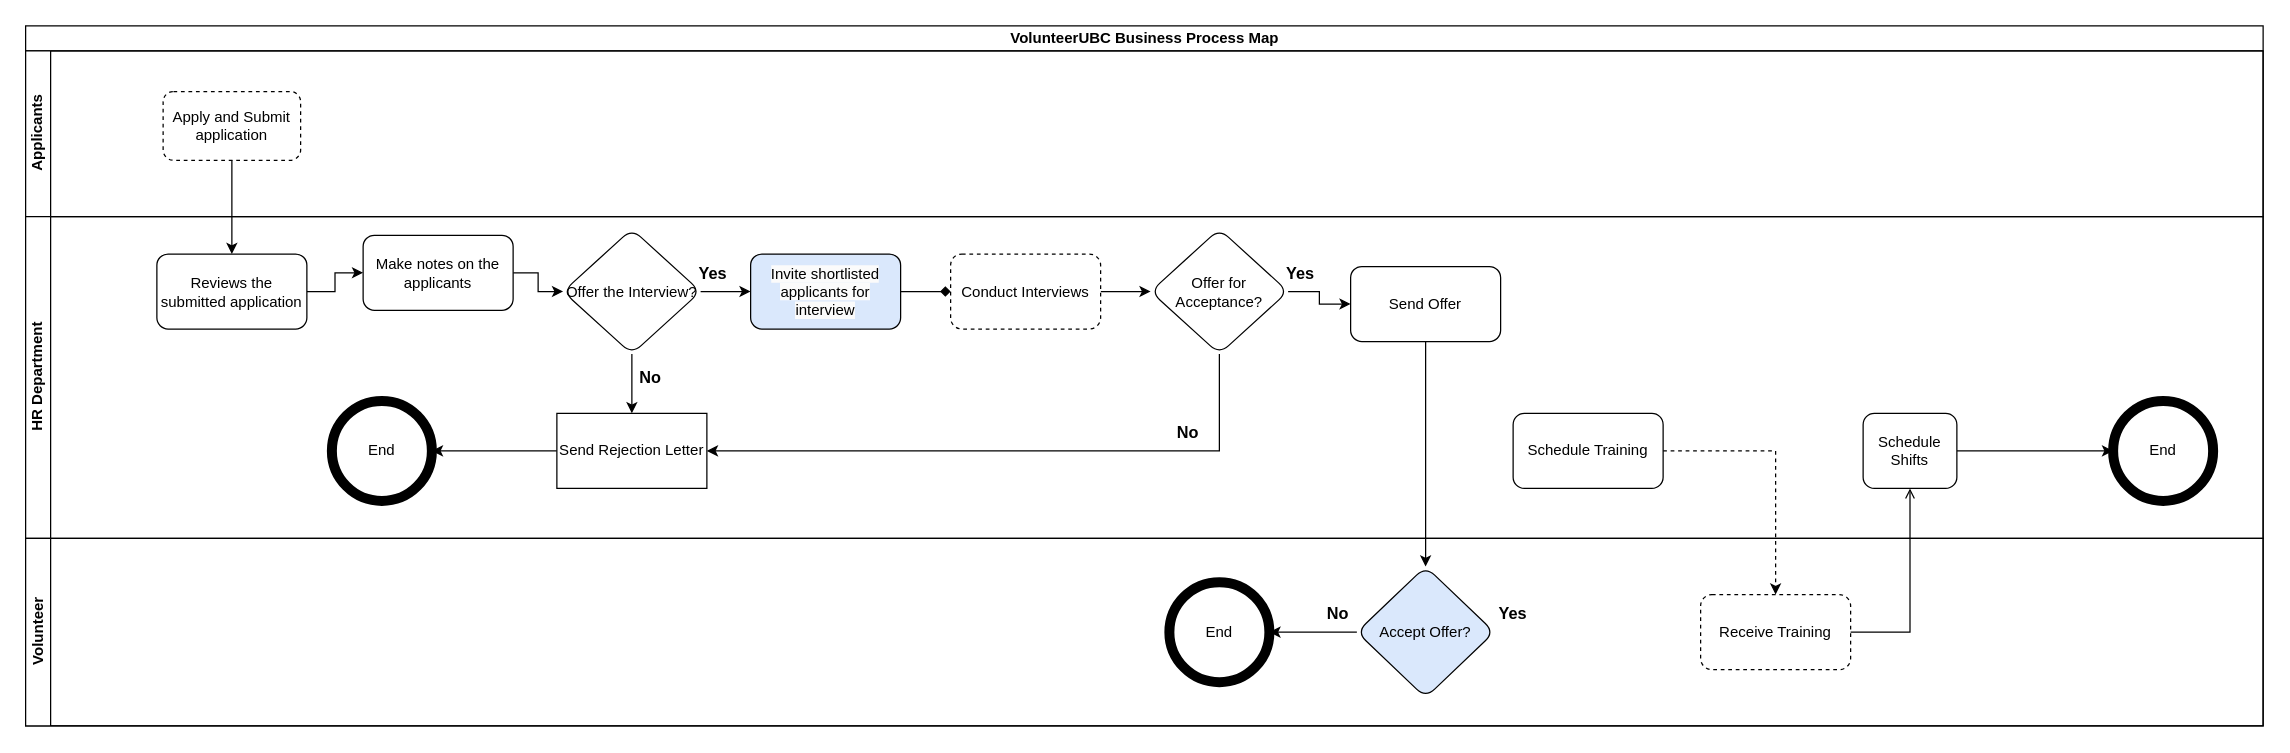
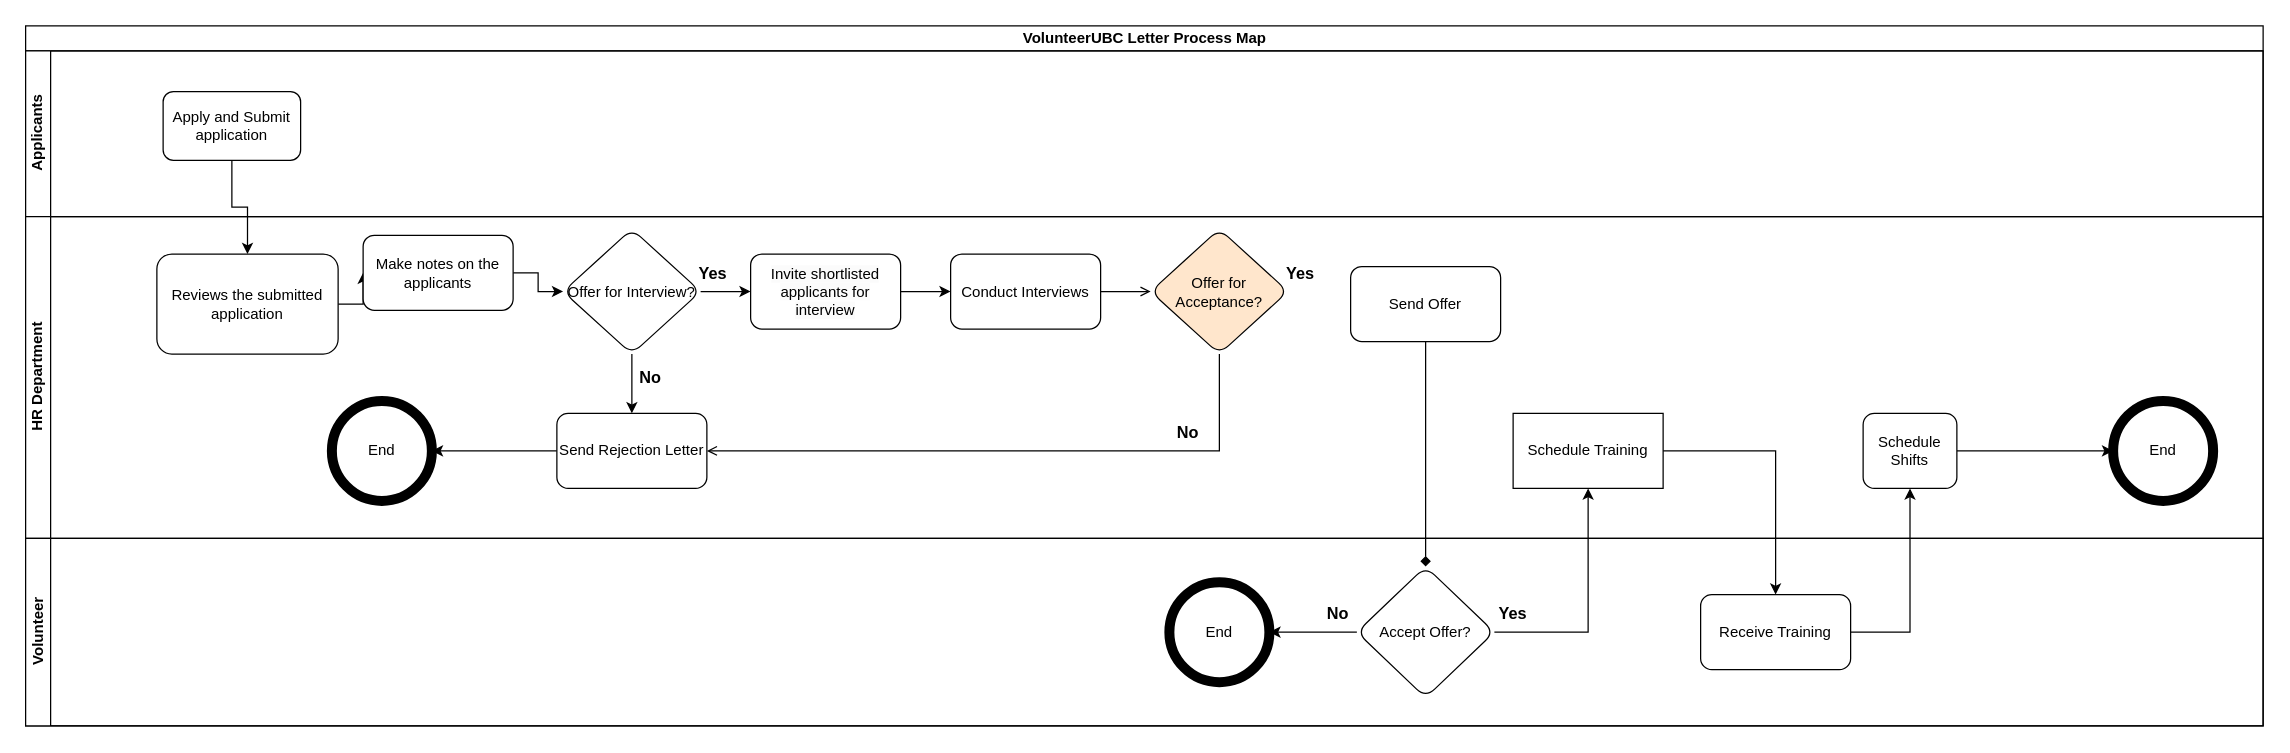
  <mxCell id="0" />
  <mxCell id="1" parent="0" />
- <mxCell id="2" value="VolunteerUBC Business Process Map" style="swimlane;childLayout=stackLayout;resizeParent=1;resizeParentMax=0;horizontal=1;startSize=20;horizontalStack=0;html=1;" vertex="1" parent="1"><mxGeometry x="20" y="20" width="1790" height="560" as="geometry" /></mxCell>
+ <mxCell id="2" value="VolunteerUBC Letter Process Map" style="swimlane;childLayout=stackLayout;resizeParent=1;resizeParentMax=0;horizontal=1;startSize=20;horizontalStack=0;html=1;" vertex="1" parent="1"><mxGeometry x="20" y="20" width="1790" height="560" as="geometry" /></mxCell>
  <mxCell id="3" value="Applicants" style="swimlane;startSize=20;horizontal=0;html=1;" vertex="1" parent="2"><mxGeometry y="20" width="1790" height="132.5" as="geometry" /></mxCell>
- <mxCell id="4" value="&lt;font style=&quot;font-size: 12px;&quot;&gt;Apply and Submit application&lt;/font&gt;" style="rounded=1;whiteSpace=wrap;html=1;dashed=1;" vertex="1" parent="3"><mxGeometry x="110" y="32.5" width="110" height="55" as="geometry" /></mxCell>
+ <mxCell id="4" value="&lt;font style=&quot;font-size: 12px;&quot;&gt;Apply and Submit application&lt;/font&gt;" style="rounded=1;whiteSpace=wrap;html=1;" vertex="1" parent="3"><mxGeometry x="110" y="32.5" width="110" height="55" as="geometry" /></mxCell>
  <mxCell id="5" value="HR Department" style="swimlane;startSize=20;horizontal=0;html=1;" vertex="1" parent="2"><mxGeometry y="152.5" width="1790" height="257.5" as="geometry" /></mxCell>
  <mxCell id="6" style="edgeStyle=orthogonalEdgeStyle;rounded=0;orthogonalLoop=1;jettySize=auto;html=1;exitX=1;exitY=0.5;exitDx=0;exitDy=0;entryX=0;entryY=0.5;entryDx=0;entryDy=0;" edge="1" parent="5" source="7" target="9"><mxGeometry relative="1" as="geometry" /></mxCell>
- <mxCell id="7" value="Reviews the submitted application" style="whiteSpace=wrap;html=1;rounded=1;" vertex="1" parent="5"><mxGeometry x="105" y="30" width="120" height="60" as="geometry" /></mxCell>
+ <mxCell id="7" value="Reviews the submitted application" style="whiteSpace=wrap;html=1;rounded=1;" vertex="1" parent="5"><mxGeometry x="105" y="30" width="145" height="80" as="geometry" /></mxCell>
  <mxCell id="8" style="edgeStyle=orthogonalEdgeStyle;rounded=0;orthogonalLoop=1;jettySize=auto;html=1;exitX=1;exitY=0.5;exitDx=0;exitDy=0;" edge="1" parent="5" source="9" target="11"><mxGeometry relative="1" as="geometry" /></mxCell>
  <mxCell id="9" value="Make notes on the applicants" style="rounded=1;whiteSpace=wrap;html=1;" vertex="1" parent="5"><mxGeometry x="270" y="15" width="120" height="60" as="geometry" /></mxCell>
  <mxCell id="10" value="" style="edgeStyle=orthogonalEdgeStyle;rounded=0;orthogonalLoop=1;jettySize=auto;html=1;" edge="1" parent="5" source="11" target="12"><mxGeometry relative="1" as="geometry" /></mxCell>
- <mxCell id="11" value="Offer the Interview?" style="rhombus;whiteSpace=wrap;html=1;rounded=1;" vertex="1" parent="5"><mxGeometry x="430" y="10" width="110" height="100" as="geometry" /></mxCell>
- <mxCell id="12" value="&lt;meta charset=&quot;utf-8&quot;&gt;&lt;span style=&quot;color: rgb(0, 0, 0); font-family: Helvetica; font-size: 12px; font-style: normal; font-variant-ligatures: normal; font-variant-caps: normal; font-weight: 400; letter-spacing: normal; orphans: 2; text-align: center; text-indent: 0px; text-transform: none; widows: 2; word-spacing: 0px; -webkit-text-stroke-width: 0px; background-color: rgb(251, 251, 251); text-decoration-thickness: initial; text-decoration-style: initial; text-decoration-color: initial; float: none; display: inline !important;&quot;&gt;Invite shortlisted applicants for interview&lt;/span&gt;" style="whiteSpace=wrap;html=1;rounded=1;fillColor=#dae8fc;" vertex="1" parent="5"><mxGeometry x="580" y="30" width="120" height="60" as="geometry" /></mxCell>
- <mxCell id="13" value="" style="edgeStyle=orthogonalEdgeStyle;rounded=0;orthogonalLoop=1;jettySize=auto;html=1;" edge="1" parent="5" source="14" target="23"><mxGeometry relative="1" as="geometry" /></mxCell>
- <mxCell id="14" value="Conduct Interviews" style="whiteSpace=wrap;html=1;rounded=1;dashed=1;" vertex="1" parent="5"><mxGeometry x="740" y="30" width="120" height="60" as="geometry" /></mxCell>
- <mxCell id="15" value="" style="edgeStyle=orthogonalEdgeStyle;rounded=0;orthogonalLoop=1;jettySize=auto;html=1;endArrow=diamond;" edge="1" parent="5" source="12" target="14"><mxGeometry relative="1" as="geometry" /></mxCell>
+ <mxCell id="11" value="Offer for Interview?" style="rhombus;whiteSpace=wrap;html=1;rounded=1;" vertex="1" parent="5"><mxGeometry x="430" y="10" width="110" height="100" as="geometry" /></mxCell>
+ <mxCell id="12" value="&lt;meta charset=&quot;utf-8&quot;&gt;&lt;span style=&quot;color: rgb(0, 0, 0); font-family: Helvetica; font-size: 12px; font-style: normal; font-variant-ligatures: normal; font-variant-caps: normal; font-weight: 400; letter-spacing: normal; orphans: 2; text-align: center; text-indent: 0px; text-transform: none; widows: 2; word-spacing: 0px; -webkit-text-stroke-width: 0px; background-color: rgb(251, 251, 251); text-decoration-thickness: initial; text-decoration-style: initial; text-decoration-color: initial; float: none; display: inline !important;&quot;&gt;Invite shortlisted applicants for interview&lt;/span&gt;" style="whiteSpace=wrap;html=1;rounded=1;" vertex="1" parent="5"><mxGeometry x="580" y="30" width="120" height="60" as="geometry" /></mxCell>
+ <mxCell id="13" value="" style="edgeStyle=orthogonalEdgeStyle;rounded=0;orthogonalLoop=1;jettySize=auto;html=1;endArrow=open;" edge="1" parent="5" source="14" target="23"><mxGeometry relative="1" as="geometry" /></mxCell>
+ <mxCell id="14" value="Conduct Interviews" style="whiteSpace=wrap;html=1;rounded=1;" vertex="1" parent="5"><mxGeometry x="740" y="30" width="120" height="60" as="geometry" /></mxCell>
+ <mxCell id="15" value="" style="edgeStyle=orthogonalEdgeStyle;rounded=0;orthogonalLoop=1;jettySize=auto;html=1;" edge="1" parent="5" source="12" target="14"><mxGeometry relative="1" as="geometry" /></mxCell>
  <mxCell id="16" value="" style="edgeStyle=orthogonalEdgeStyle;rounded=0;orthogonalLoop=1;jettySize=auto;html=1;" edge="1" parent="5" source="17" target="21"><mxGeometry relative="1" as="geometry" /></mxCell>
- <mxCell id="17" value="Send Rejection Letter" style="whiteSpace=wrap;html=1;rounded=0;" vertex="1" parent="5"><mxGeometry x="425" y="157.5" width="120" height="60" as="geometry" /></mxCell>
+ <mxCell id="17" value="Send Rejection Letter" style="whiteSpace=wrap;html=1;rounded=1;" vertex="1" parent="5"><mxGeometry x="425" y="157.5" width="120" height="60" as="geometry" /></mxCell>
  <mxCell id="18" value="" style="edgeStyle=orthogonalEdgeStyle;rounded=0;orthogonalLoop=1;jettySize=auto;html=1;" edge="1" parent="5" source="11" target="17"><mxGeometry relative="1" as="geometry" /></mxCell>
  <mxCell id="19" value="&lt;b&gt;&lt;font style=&quot;font-size: 13px;&quot;&gt;Yes&lt;/font&gt;&lt;/b&gt;" style="text;html=1;strokeColor=none;fillColor=none;align=center;verticalAlign=middle;whiteSpace=wrap;rounded=0;" vertex="1" parent="5"><mxGeometry x="520" y="30" width="60" height="30" as="geometry" /></mxCell>
  <mxCell id="20" value="&lt;b&gt;&lt;font style=&quot;font-size: 13px;&quot;&gt;No&lt;/font&gt;&lt;/b&gt;" style="text;html=1;strokeColor=none;fillColor=none;align=center;verticalAlign=middle;whiteSpace=wrap;rounded=0;" vertex="1" parent="5"><mxGeometry x="470" y="113.75" width="60" height="30" as="geometry" /></mxCell>
  <mxCell id="21" value="End" style="ellipse;whiteSpace=wrap;html=1;rounded=1;strokeWidth=8;" vertex="1" parent="5"><mxGeometry x="245" y="147.5" width="80" height="80" as="geometry" /></mxCell>
- <mxCell id="22" style="edgeStyle=orthogonalEdgeStyle;rounded=0;orthogonalLoop=1;jettySize=auto;html=1;exitX=0.5;exitY=1;exitDx=0;exitDy=0;entryX=1;entryY=0.5;entryDx=0;entryDy=0;" edge="1" parent="5" source="23" target="17"><mxGeometry relative="1" as="geometry" /></mxCell>
- <mxCell id="23" value="Offer for Acceptance?" style="rhombus;whiteSpace=wrap;html=1;rounded=1;" vertex="1" parent="5"><mxGeometry x="900" y="10" width="110" height="100" as="geometry" /></mxCell>
+ <mxCell id="22" style="edgeStyle=orthogonalEdgeStyle;rounded=0;orthogonalLoop=1;jettySize=auto;html=1;exitX=0.5;exitY=1;exitDx=0;exitDy=0;entryX=1;entryY=0.5;entryDx=0;entryDy=0;endArrow=open;" edge="1" parent="5" source="23" target="17"><mxGeometry relative="1" as="geometry" /></mxCell>
+ <mxCell id="23" value="Offer for Acceptance?" style="rhombus;whiteSpace=wrap;html=1;rounded=1;fillColor=#ffe6cc;" vertex="1" parent="5"><mxGeometry x="900" y="10" width="110" height="100" as="geometry" /></mxCell>
  <mxCell id="24" value="&lt;b&gt;&lt;font style=&quot;font-size: 13px;&quot;&gt;No&lt;/font&gt;&lt;/b&gt;" style="text;html=1;strokeColor=none;fillColor=none;align=center;verticalAlign=middle;whiteSpace=wrap;rounded=0;" vertex="1" parent="5"><mxGeometry x="900" y="157.5" width="60" height="30" as="geometry" /></mxCell>
  <mxCell id="25" value="Send Offer" style="whiteSpace=wrap;html=1;rounded=1;" vertex="1" parent="5"><mxGeometry x="1060" y="40" width="120" height="60" as="geometry" /></mxCell>
- <mxCell id="26" value="" style="edgeStyle=orthogonalEdgeStyle;rounded=0;orthogonalLoop=1;jettySize=auto;html=1;" edge="1" parent="5" source="23" target="25"><mxGeometry relative="1" as="geometry" /></mxCell>
  <mxCell id="27" value="&lt;b&gt;&lt;font style=&quot;font-size: 13px;&quot;&gt;Yes&lt;/font&gt;&lt;/b&gt;" style="text;html=1;strokeColor=none;fillColor=none;align=center;verticalAlign=middle;whiteSpace=wrap;rounded=0;" vertex="1" parent="5"><mxGeometry x="990" y="30" width="60" height="30" as="geometry" /></mxCell>
- <mxCell id="28" value="Schedule Training" style="whiteSpace=wrap;html=1;rounded=1;" vertex="1" parent="5"><mxGeometry x="1190" y="157.5" width="120" height="60" as="geometry" /></mxCell>
+ <mxCell id="28" value="Schedule Training" style="whiteSpace=wrap;html=1;rounded=0;" vertex="1" parent="5"><mxGeometry x="1190" y="157.5" width="120" height="60" as="geometry" /></mxCell>
  <mxCell id="29" style="edgeStyle=orthogonalEdgeStyle;rounded=0;orthogonalLoop=1;jettySize=auto;html=1;exitX=1;exitY=0.5;exitDx=0;exitDy=0;entryX=0;entryY=0.5;entryDx=0;entryDy=0;" edge="1" parent="5" source="30" target="31"><mxGeometry relative="1" as="geometry" /></mxCell>
  <mxCell id="30" value="Schedule Shifts" style="whiteSpace=wrap;html=1;rounded=1;" vertex="1" parent="5"><mxGeometry x="1470" y="157.5" width="75" height="60" as="geometry" /></mxCell>
  <mxCell id="31" value="End" style="ellipse;whiteSpace=wrap;html=1;rounded=1;strokeWidth=8;" vertex="1" parent="5"><mxGeometry x="1670" y="147.5" width="80" height="80" as="geometry" /></mxCell>
  <mxCell id="32" value="Volunteer" style="swimlane;startSize=20;horizontal=0;html=1;" vertex="1" parent="2"><mxGeometry y="410" width="1790" height="150" as="geometry" /></mxCell>
  <mxCell id="33" style="edgeStyle=orthogonalEdgeStyle;rounded=0;orthogonalLoop=1;jettySize=auto;html=1;exitX=0;exitY=0.5;exitDx=0;exitDy=0;entryX=1;entryY=0.5;entryDx=0;entryDy=0;" edge="1" parent="32" source="34" target="35"><mxGeometry relative="1" as="geometry" /></mxCell>
- <mxCell id="34" value="Accept Offer?" style="rhombus;whiteSpace=wrap;html=1;rounded=1;fillColor=#dae8fc;" vertex="1" parent="32"><mxGeometry x="1065" y="22.5" width="110" height="105" as="geometry" /></mxCell>
+ <mxCell id="34" value="Accept Offer?" style="rhombus;whiteSpace=wrap;html=1;rounded=1;" vertex="1" parent="32"><mxGeometry x="1065" y="22.5" width="110" height="105" as="geometry" /></mxCell>
  <mxCell id="35" value="End" style="ellipse;whiteSpace=wrap;html=1;rounded=1;strokeWidth=8;" vertex="1" parent="32"><mxGeometry x="915" y="35" width="80" height="80" as="geometry" /></mxCell>
  <mxCell id="36" value="&lt;b&gt;&lt;font style=&quot;font-size: 13px;&quot;&gt;No&lt;/font&gt;&lt;/b&gt;" style="text;html=1;strokeColor=none;fillColor=none;align=center;verticalAlign=middle;whiteSpace=wrap;rounded=0;" vertex="1" parent="32"><mxGeometry x="1020" y="45" width="60" height="30" as="geometry" /></mxCell>
  <mxCell id="37" value="&lt;b&gt;&lt;font style=&quot;font-size: 13px;&quot;&gt;Yes&lt;/font&gt;&lt;/b&gt;" style="text;html=1;strokeColor=none;fillColor=none;align=center;verticalAlign=middle;whiteSpace=wrap;rounded=0;" vertex="1" parent="32"><mxGeometry x="1160" y="45" width="60" height="30" as="geometry" /></mxCell>
- <mxCell id="38" value="Receive Training" style="whiteSpace=wrap;html=1;rounded=1;dashed=1;" vertex="1" parent="32"><mxGeometry x="1340" y="45" width="120" height="60" as="geometry" /></mxCell>
+ <mxCell id="38" value="Receive Training" style="whiteSpace=wrap;html=1;rounded=1;" vertex="1" parent="32"><mxGeometry x="1340" y="45" width="120" height="60" as="geometry" /></mxCell>
  <mxCell id="39" value="" style="edgeStyle=orthogonalEdgeStyle;rounded=0;orthogonalLoop=1;jettySize=auto;html=1;" edge="1" parent="2" source="4" target="7"><mxGeometry relative="1" as="geometry" /></mxCell>
- <mxCell id="40" value="" style="edgeStyle=orthogonalEdgeStyle;rounded=0;orthogonalLoop=1;jettySize=auto;html=1;" edge="1" parent="2" source="25" target="34"><mxGeometry relative="1" as="geometry" /></mxCell>
- <mxCell id="42" value="" style="edgeStyle=orthogonalEdgeStyle;rounded=0;orthogonalLoop=1;jettySize=auto;html=1;dashed=1;" edge="1" parent="2" source="28" target="38"><mxGeometry relative="1" as="geometry" /></mxCell>
- <mxCell id="43" value="" style="edgeStyle=orthogonalEdgeStyle;rounded=0;orthogonalLoop=1;jettySize=auto;html=1;endArrow=open;" edge="1" parent="2" source="38" target="30"><mxGeometry relative="1" as="geometry" /></mxCell>
+ <mxCell id="40" value="" style="edgeStyle=orthogonalEdgeStyle;rounded=0;orthogonalLoop=1;jettySize=auto;html=1;endArrow=diamond;" edge="1" parent="2" source="25" target="34"><mxGeometry relative="1" as="geometry" /></mxCell>
+ <mxCell id="41" value="" style="edgeStyle=orthogonalEdgeStyle;rounded=0;orthogonalLoop=1;jettySize=auto;html=1;" edge="1" parent="2" source="34" target="28"><mxGeometry relative="1" as="geometry" /></mxCell>
+ <mxCell id="42" value="" style="edgeStyle=orthogonalEdgeStyle;rounded=0;orthogonalLoop=1;jettySize=auto;html=1;" edge="1" parent="2" source="28" target="38"><mxGeometry relative="1" as="geometry" /></mxCell>
+ <mxCell id="43" value="" style="edgeStyle=orthogonalEdgeStyle;rounded=0;orthogonalLoop=1;jettySize=auto;html=1;" edge="1" parent="2" source="38" target="30"><mxGeometry relative="1" as="geometry" /></mxCell>
